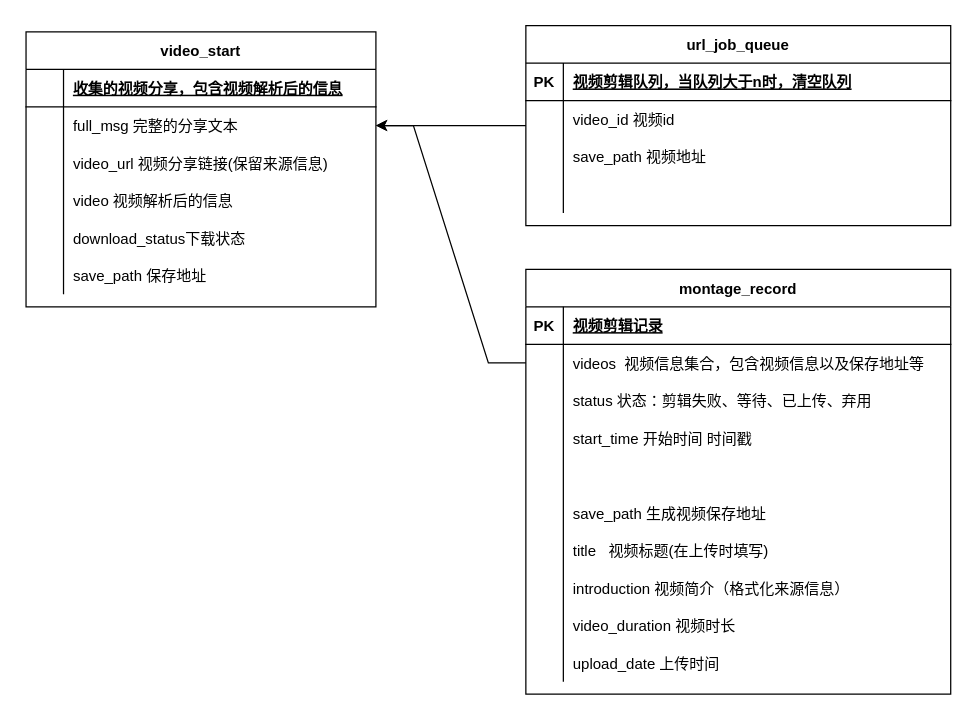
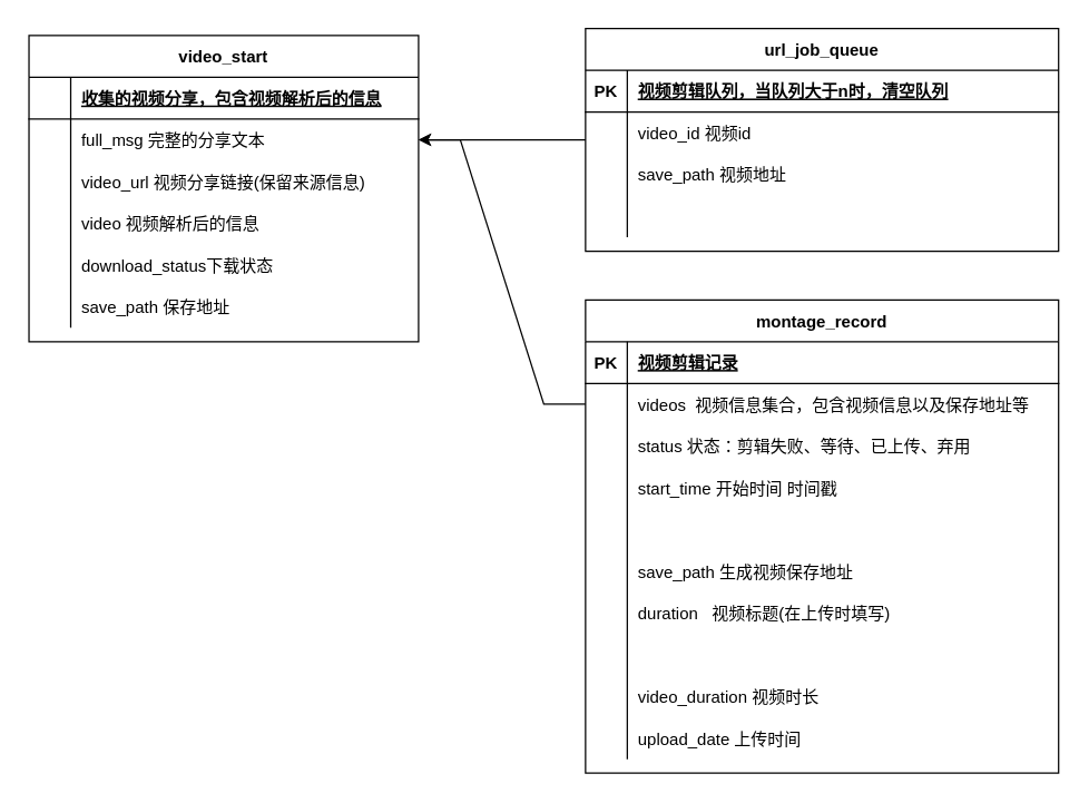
  <mxCell id="0" />
  <mxCell id="1" parent="0" />
  <mxCell id="2" style="edgeStyle=entityRelationEdgeStyle;rounded=0;orthogonalLoop=1;jettySize=auto;html=1;" edge="1" parent="1" source="3" target="50"><mxGeometry relative="1" as="geometry" /></mxCell>
  <mxCell id="3" value="url_job_queue" style="shape=table;startSize=30;container=1;collapsible=1;childLayout=tableLayout;fixedRows=1;rowLines=0;fontStyle=1;align=center;resizeLast=1;" parent="1" vertex="1"><mxGeometry x="420" y="20" width="340.0" height="160" as="geometry" /></mxCell>
  <mxCell id="4" value="" style="shape=partialRectangle;collapsible=0;dropTarget=0;pointerEvents=0;fillColor=none;points=[[0,0.5],[1,0.5]];portConstraint=eastwest;top=0;left=0;right=0;bottom=1;" parent="3" vertex="1"><mxGeometry y="30" width="340.0" height="30" as="geometry" /></mxCell>
  <mxCell id="5" value="PK" style="shape=partialRectangle;overflow=hidden;connectable=0;fillColor=none;top=0;left=0;bottom=0;right=0;fontStyle=1;" parent="4" vertex="1"><mxGeometry width="30" height="30" as="geometry" /></mxCell>
  <mxCell id="6" value="视频剪辑队列，当队列大于n时，清空队列" style="shape=partialRectangle;overflow=hidden;connectable=0;fillColor=none;top=0;left=0;bottom=0;right=0;align=left;spacingLeft=6;fontStyle=5;" parent="4" vertex="1"><mxGeometry x="30" width="310.0" height="30" as="geometry" /></mxCell>
  <mxCell id="7" value="" style="shape=partialRectangle;collapsible=0;dropTarget=0;pointerEvents=0;fillColor=none;points=[[0,0.5],[1,0.5]];portConstraint=eastwest;top=0;left=0;right=0;bottom=0;" parent="3" vertex="1"><mxGeometry y="60" width="340.0" height="30" as="geometry" /></mxCell>
  <mxCell id="8" value="" style="shape=partialRectangle;overflow=hidden;connectable=0;fillColor=none;top=0;left=0;bottom=0;right=0;" parent="7" vertex="1"><mxGeometry width="30" height="30" as="geometry" /></mxCell>
  <mxCell id="9" value="video_id 视频id" style="shape=partialRectangle;overflow=hidden;connectable=0;fillColor=none;top=0;left=0;bottom=0;right=0;align=left;spacingLeft=6;" parent="7" vertex="1"><mxGeometry x="30" width="310.0" height="30" as="geometry" /></mxCell>
  <mxCell id="10" value="" style="shape=partialRectangle;collapsible=0;dropTarget=0;pointerEvents=0;fillColor=none;points=[[0,0.5],[1,0.5]];portConstraint=eastwest;top=0;left=0;right=0;bottom=0;" parent="3" vertex="1"><mxGeometry y="90" width="340.0" height="30" as="geometry" /></mxCell>
  <mxCell id="11" value="" style="shape=partialRectangle;overflow=hidden;connectable=0;fillColor=none;top=0;left=0;bottom=0;right=0;" parent="10" vertex="1"><mxGeometry width="30" height="30" as="geometry" /></mxCell>
  <mxCell id="12" value="save_path 视频地址" style="shape=partialRectangle;overflow=hidden;connectable=0;fillColor=none;top=0;left=0;bottom=0;right=0;align=left;spacingLeft=6;" parent="10" vertex="1"><mxGeometry x="30" width="310.0" height="30" as="geometry" /></mxCell>
  <mxCell id="13" style="shape=partialRectangle;collapsible=0;dropTarget=0;pointerEvents=0;fillColor=none;points=[[0,0.5],[1,0.5]];portConstraint=eastwest;top=0;left=0;right=0;bottom=0;" vertex="1" parent="3"><mxGeometry y="120" width="340.0" height="30" as="geometry" /></mxCell>
  <mxCell id="14" style="shape=partialRectangle;overflow=hidden;connectable=0;fillColor=none;top=0;left=0;bottom=0;right=0;" vertex="1" parent="13"><mxGeometry width="30" height="30" as="geometry" /></mxCell>
  <mxCell id="15" style="shape=partialRectangle;overflow=hidden;connectable=0;fillColor=none;top=0;left=0;bottom=0;right=0;align=left;spacingLeft=6;" vertex="1" parent="13"><mxGeometry x="30" width="310.0" height="30" as="geometry" /></mxCell>
  <mxCell id="16" value="montage_record" style="shape=table;startSize=30;container=1;collapsible=1;childLayout=tableLayout;fixedRows=1;rowLines=0;fontStyle=1;align=center;resizeLast=1;" vertex="1" parent="1"><mxGeometry x="420" y="215" width="340.0" height="340.0" as="geometry" /></mxCell>
  <mxCell id="17" value="" style="shape=partialRectangle;collapsible=0;dropTarget=0;pointerEvents=0;fillColor=none;points=[[0,0.5],[1,0.5]];portConstraint=eastwest;top=0;left=0;right=0;bottom=1;" vertex="1" parent="16"><mxGeometry y="30" width="340.0" height="30" as="geometry" /></mxCell>
  <mxCell id="18" value="PK" style="shape=partialRectangle;overflow=hidden;connectable=0;fillColor=none;top=0;left=0;bottom=0;right=0;fontStyle=1;" vertex="1" parent="17"><mxGeometry width="30" height="30" as="geometry" /></mxCell>
  <mxCell id="19" value="视频剪辑记录" style="shape=partialRectangle;overflow=hidden;connectable=0;fillColor=none;top=0;left=0;bottom=0;right=0;align=left;spacingLeft=6;fontStyle=5;" vertex="1" parent="17"><mxGeometry x="30" width="310.0" height="30" as="geometry" /></mxCell>
  <mxCell id="20" value="" style="shape=partialRectangle;collapsible=0;dropTarget=0;pointerEvents=0;fillColor=none;points=[[0,0.5],[1,0.5]];portConstraint=eastwest;top=0;left=0;right=0;bottom=0;" vertex="1" parent="16"><mxGeometry y="60" width="340.0" height="30" as="geometry" /></mxCell>
  <mxCell id="21" value="" style="shape=partialRectangle;overflow=hidden;connectable=0;fillColor=none;top=0;left=0;bottom=0;right=0;" vertex="1" parent="20"><mxGeometry width="30" height="30" as="geometry" /></mxCell>
  <mxCell id="22" value="videos  视频信息集合，包含视频信息以及保存地址等" style="shape=partialRectangle;overflow=hidden;connectable=0;fillColor=none;top=0;left=0;bottom=0;right=0;align=left;spacingLeft=6;" vertex="1" parent="20"><mxGeometry x="30" width="310.0" height="30" as="geometry" /></mxCell>
  <mxCell id="23" value="" style="shape=partialRectangle;collapsible=0;dropTarget=0;pointerEvents=0;fillColor=none;points=[[0,0.5],[1,0.5]];portConstraint=eastwest;top=0;left=0;right=0;bottom=0;" vertex="1" parent="16"><mxGeometry y="90" width="340.0" height="30" as="geometry" /></mxCell>
  <mxCell id="24" value="" style="shape=partialRectangle;overflow=hidden;connectable=0;fillColor=none;top=0;left=0;bottom=0;right=0;" vertex="1" parent="23"><mxGeometry width="30" height="30" as="geometry" /></mxCell>
  <mxCell id="25" value="status 状态：剪辑失败、等待、已上传、弃用" style="shape=partialRectangle;overflow=hidden;connectable=0;fillColor=none;top=0;left=0;bottom=0;right=0;align=left;spacingLeft=6;" vertex="1" parent="23"><mxGeometry x="30" width="310.0" height="30" as="geometry" /></mxCell>
  <mxCell id="26" style="shape=partialRectangle;collapsible=0;dropTarget=0;pointerEvents=0;fillColor=none;points=[[0,0.5],[1,0.5]];portConstraint=eastwest;top=0;left=0;right=0;bottom=0;" vertex="1" parent="16"><mxGeometry y="120" width="340.0" height="30" as="geometry" /></mxCell>
  <mxCell id="27" style="shape=partialRectangle;overflow=hidden;connectable=0;fillColor=none;top=0;left=0;bottom=0;right=0;" vertex="1" parent="26"><mxGeometry width="30" height="30" as="geometry" /></mxCell>
  <mxCell id="28" value="start_time 开始时间 时间戳" style="shape=partialRectangle;overflow=hidden;connectable=0;fillColor=none;top=0;left=0;bottom=0;right=0;align=left;spacingLeft=6;" vertex="1" parent="26"><mxGeometry x="30" width="310.0" height="30" as="geometry" /></mxCell>
  <mxCell id="29" style="shape=partialRectangle;collapsible=0;dropTarget=0;pointerEvents=0;fillColor=none;points=[[0,0.5],[1,0.5]];portConstraint=eastwest;top=0;left=0;right=0;bottom=0;" vertex="1" parent="16"><mxGeometry y="150" width="340.0" height="30" as="geometry" /></mxCell>
  <mxCell id="30" style="shape=partialRectangle;overflow=hidden;connectable=0;fillColor=none;top=0;left=0;bottom=0;right=0;" vertex="1" parent="29"><mxGeometry width="30" height="30" as="geometry" /></mxCell>
  <mxCell id="31" style="shape=partialRectangle;collapsible=0;dropTarget=0;pointerEvents=0;fillColor=none;points=[[0,0.5],[1,0.5]];portConstraint=eastwest;top=0;left=0;right=0;bottom=0;" vertex="1" parent="16"><mxGeometry y="180" width="340.0" height="30" as="geometry" /></mxCell>
  <mxCell id="32" style="shape=partialRectangle;overflow=hidden;connectable=0;fillColor=none;top=0;left=0;bottom=0;right=0;" vertex="1" parent="31"><mxGeometry width="30" height="30" as="geometry" /></mxCell>
  <mxCell id="33" value="save_path 生成视频保存地址" style="shape=partialRectangle;overflow=hidden;connectable=0;fillColor=none;top=0;left=0;bottom=0;right=0;align=left;spacingLeft=6;" vertex="1" parent="31"><mxGeometry x="30" width="310.0" height="30" as="geometry" /></mxCell>
  <mxCell id="34" style="shape=partialRectangle;collapsible=0;dropTarget=0;pointerEvents=0;fillColor=none;points=[[0,0.5],[1,0.5]];portConstraint=eastwest;top=0;left=0;right=0;bottom=0;" vertex="1" parent="16"><mxGeometry y="210" width="340.0" height="30" as="geometry" /></mxCell>
  <mxCell id="35" style="shape=partialRectangle;overflow=hidden;connectable=0;fillColor=none;top=0;left=0;bottom=0;right=0;" vertex="1" parent="34"><mxGeometry width="30" height="30" as="geometry" /></mxCell>
- <mxCell id="36" value="title   视频标题(在上传时填写)" style="shape=partialRectangle;overflow=hidden;connectable=0;fillColor=none;top=0;left=0;bottom=0;right=0;align=left;spacingLeft=6;" vertex="1" parent="34"><mxGeometry x="30" width="310.0" height="30" as="geometry" /></mxCell>
+ <mxCell id="36" value="duration   视频标题(在上传时填写)" style="shape=partialRectangle;overflow=hidden;connectable=0;fillColor=none;top=0;left=0;bottom=0;right=0;align=left;spacingLeft=6;" vertex="1" parent="34"><mxGeometry x="30" width="310.0" height="30" as="geometry" /></mxCell>
  <mxCell id="37" style="shape=partialRectangle;collapsible=0;dropTarget=0;pointerEvents=0;fillColor=none;points=[[0,0.5],[1,0.5]];portConstraint=eastwest;top=0;left=0;right=0;bottom=0;" vertex="1" parent="16"><mxGeometry y="240" width="340.0" height="30" as="geometry" /></mxCell>
  <mxCell id="38" style="shape=partialRectangle;overflow=hidden;connectable=0;fillColor=none;top=0;left=0;bottom=0;right=0;" vertex="1" parent="37"><mxGeometry width="30" height="30" as="geometry" /></mxCell>
- <mxCell id="39" value="introduction 视频简介（格式化来源信息）" style="shape=partialRectangle;overflow=hidden;connectable=0;fillColor=none;top=0;left=0;bottom=0;right=0;align=left;spacingLeft=6;" vertex="1" parent="37"><mxGeometry x="30" width="310.0" height="30" as="geometry" /></mxCell>
  <mxCell id="40" style="shape=partialRectangle;collapsible=0;dropTarget=0;pointerEvents=0;fillColor=none;points=[[0,0.5],[1,0.5]];portConstraint=eastwest;top=0;left=0;right=0;bottom=0;" vertex="1" parent="16"><mxGeometry y="270" width="340.0" height="30" as="geometry" /></mxCell>
  <mxCell id="41" style="shape=partialRectangle;overflow=hidden;connectable=0;fillColor=none;top=0;left=0;bottom=0;right=0;" vertex="1" parent="40"><mxGeometry width="30" height="30" as="geometry" /></mxCell>
  <mxCell id="42" value="video_duration 视频时长" style="shape=partialRectangle;overflow=hidden;connectable=0;fillColor=none;top=0;left=0;bottom=0;right=0;align=left;spacingLeft=6;" vertex="1" parent="40"><mxGeometry x="30" width="310.0" height="30" as="geometry" /></mxCell>
  <mxCell id="43" style="shape=partialRectangle;collapsible=0;dropTarget=0;pointerEvents=0;fillColor=none;points=[[0,0.5],[1,0.5]];portConstraint=eastwest;top=0;left=0;right=0;bottom=0;" vertex="1" parent="16"><mxGeometry y="300" width="340.0" height="30" as="geometry" /></mxCell>
  <mxCell id="44" style="shape=partialRectangle;overflow=hidden;connectable=0;fillColor=none;top=0;left=0;bottom=0;right=0;" vertex="1" parent="43"><mxGeometry width="30" height="30" as="geometry" /></mxCell>
  <mxCell id="45" value="upload_date 上传时间" style="shape=partialRectangle;overflow=hidden;connectable=0;fillColor=none;top=0;left=0;bottom=0;right=0;align=left;spacingLeft=6;" vertex="1" parent="43"><mxGeometry x="30" width="310.0" height="30" as="geometry" /></mxCell>
  <mxCell id="46" value="video_start" style="shape=table;startSize=30;container=1;collapsible=1;childLayout=tableLayout;fixedRows=1;rowLines=0;fontStyle=1;align=center;resizeLast=1;" parent="1" vertex="1"><mxGeometry x="20" y="25" width="280" height="220.0" as="geometry"><mxRectangle x="70" y="120" width="120" height="30" as="alternateBounds" /></mxGeometry></mxCell>
  <mxCell id="47" style="shape=partialRectangle;collapsible=0;dropTarget=0;pointerEvents=0;fillColor=none;points=[[0,0.5],[1,0.5]];portConstraint=eastwest;top=0;left=0;right=0;bottom=1;" vertex="1" parent="46"><mxGeometry y="30" width="280" height="30" as="geometry" /></mxCell>
  <mxCell id="48" style="shape=partialRectangle;overflow=hidden;connectable=0;fillColor=none;top=0;left=0;bottom=0;right=0;fontStyle=1;" vertex="1" parent="47"><mxGeometry width="30" height="30" as="geometry" /></mxCell>
  <mxCell id="49" value="收集的视频分享，包含视频解析后的信息" style="shape=partialRectangle;overflow=hidden;connectable=0;fillColor=none;top=0;left=0;bottom=0;right=0;align=left;spacingLeft=6;fontStyle=5;" vertex="1" parent="47"><mxGeometry x="30" width="250" height="30" as="geometry" /></mxCell>
  <mxCell id="50" value="" style="shape=partialRectangle;collapsible=0;dropTarget=0;pointerEvents=0;fillColor=none;points=[[0,0.5],[1,0.5]];portConstraint=eastwest;top=0;left=0;right=0;bottom=0;" parent="46" vertex="1"><mxGeometry y="60" width="280" height="30" as="geometry" /></mxCell>
  <mxCell id="51" value="" style="shape=partialRectangle;overflow=hidden;connectable=0;fillColor=none;top=0;left=0;bottom=0;right=0;" parent="50" vertex="1"><mxGeometry width="30" height="30" as="geometry" /></mxCell>
  <mxCell id="52" value="full_msg 完整的分享文本" style="shape=partialRectangle;overflow=hidden;connectable=0;fillColor=none;top=0;left=0;bottom=0;right=0;align=left;spacingLeft=6;" parent="50" vertex="1"><mxGeometry x="30" width="250" height="30" as="geometry" /></mxCell>
  <mxCell id="53" style="shape=partialRectangle;collapsible=0;dropTarget=0;pointerEvents=0;fillColor=none;points=[[0,0.5],[1,0.5]];portConstraint=eastwest;top=0;left=0;right=0;bottom=0;" vertex="1" parent="46"><mxGeometry y="90" width="280" height="30" as="geometry" /></mxCell>
  <mxCell id="54" style="shape=partialRectangle;overflow=hidden;connectable=0;fillColor=none;top=0;left=0;bottom=0;right=0;" vertex="1" parent="53"><mxGeometry width="30" height="30" as="geometry" /></mxCell>
  <mxCell id="55" value="video_url 视频分享链接(保留来源信息)" style="shape=partialRectangle;overflow=hidden;connectable=0;fillColor=none;top=0;left=0;bottom=0;right=0;align=left;spacingLeft=6;" vertex="1" parent="53"><mxGeometry x="30" width="250" height="30" as="geometry" /></mxCell>
  <mxCell id="56" style="shape=partialRectangle;collapsible=0;dropTarget=0;pointerEvents=0;fillColor=none;points=[[0,0.5],[1,0.5]];portConstraint=eastwest;top=0;left=0;right=0;bottom=0;" vertex="1" parent="46"><mxGeometry y="120" width="280" height="30" as="geometry" /></mxCell>
  <mxCell id="57" style="shape=partialRectangle;overflow=hidden;connectable=0;fillColor=none;top=0;left=0;bottom=0;right=0;" vertex="1" parent="56"><mxGeometry width="30" height="30" as="geometry" /></mxCell>
  <mxCell id="58" value="video 视频解析后的信息" style="shape=partialRectangle;overflow=hidden;connectable=0;fillColor=none;top=0;left=0;bottom=0;right=0;align=left;spacingLeft=6;" vertex="1" parent="56"><mxGeometry x="30" width="250" height="30" as="geometry" /></mxCell>
  <mxCell id="59" style="shape=partialRectangle;collapsible=0;dropTarget=0;pointerEvents=0;fillColor=none;points=[[0,0.5],[1,0.5]];portConstraint=eastwest;top=0;left=0;right=0;bottom=0;" vertex="1" parent="46"><mxGeometry y="150" width="280" height="30" as="geometry" /></mxCell>
  <mxCell id="60" style="shape=partialRectangle;overflow=hidden;connectable=0;fillColor=none;top=0;left=0;bottom=0;right=0;" vertex="1" parent="59"><mxGeometry width="30" height="30" as="geometry" /></mxCell>
  <mxCell id="61" value="download_status下载状态" style="shape=partialRectangle;overflow=hidden;connectable=0;fillColor=none;top=0;left=0;bottom=0;right=0;align=left;spacingLeft=6;" vertex="1" parent="59"><mxGeometry x="30" width="250" height="30" as="geometry" /></mxCell>
  <mxCell id="62" style="shape=partialRectangle;collapsible=0;dropTarget=0;pointerEvents=0;fillColor=none;points=[[0,0.5],[1,0.5]];portConstraint=eastwest;top=0;left=0;right=0;bottom=0;" vertex="1" parent="46"><mxGeometry y="180" width="280" height="30" as="geometry" /></mxCell>
  <mxCell id="63" style="shape=partialRectangle;overflow=hidden;connectable=0;fillColor=none;top=0;left=0;bottom=0;right=0;" vertex="1" parent="62"><mxGeometry width="30" height="30" as="geometry" /></mxCell>
  <mxCell id="64" value="save_path 保存地址" style="shape=partialRectangle;overflow=hidden;connectable=0;fillColor=none;top=0;left=0;bottom=0;right=0;align=left;spacingLeft=6;" vertex="1" parent="62"><mxGeometry x="30" width="250" height="30" as="geometry" /></mxCell>
  <mxCell id="65" style="edgeStyle=entityRelationEdgeStyle;rounded=0;orthogonalLoop=1;jettySize=auto;html=1;" edge="1" parent="1" source="20" target="50"><mxGeometry relative="1" as="geometry" /></mxCell>
